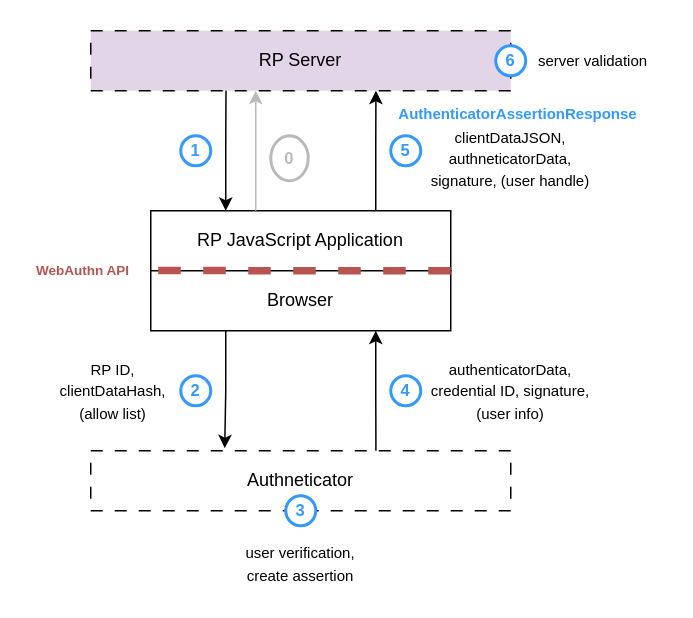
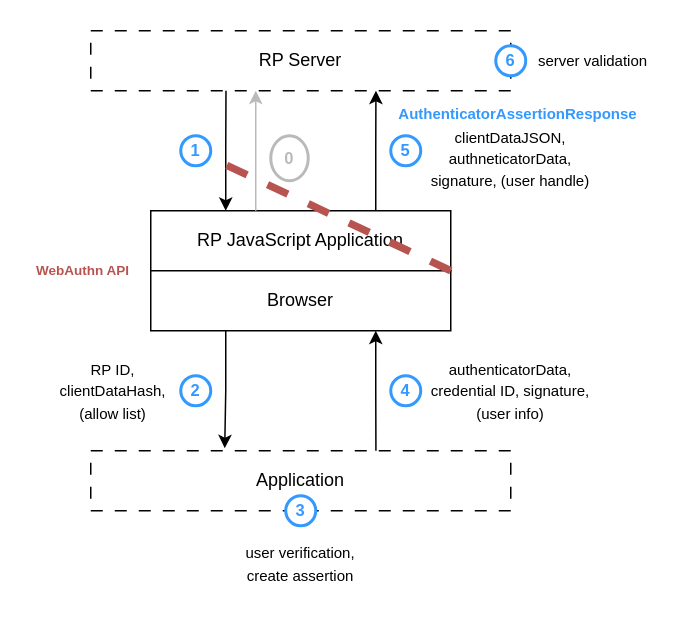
  <mxCell id="0" />
  <mxCell id="1" parent="0" />
  <mxCell id="2" value="RP JavaScript Application" style="rounded=0;whiteSpace=wrap;html=1;" parent="1" vertex="1"><mxGeometry x="100" y="140" width="200" height="40" as="geometry" /></mxCell>
- <mxCell id="3" value="RP Server" style="rounded=0;whiteSpace=wrap;html=1;dashed=1;dashPattern=8 8;fillColor=#e1d5e7;" parent="1" vertex="1"><mxGeometry x="60" y="20" width="280" height="40" as="geometry" /></mxCell>
- <mxCell id="4" value="Authneticator" style="rounded=0;whiteSpace=wrap;html=1;dashed=1;dashPattern=8 8;" parent="1" vertex="1"><mxGeometry x="60" y="300" width="280" height="40" as="geometry" /></mxCell>
+ <mxCell id="3" value="RP Server" style="rounded=0;whiteSpace=wrap;html=1;dashed=1;dashPattern=8 8;" parent="1" vertex="1"><mxGeometry x="60" y="20" width="280" height="40" as="geometry" /></mxCell>
+ <mxCell id="4" value="Application" style="rounded=0;whiteSpace=wrap;html=1;dashed=1;dashPattern=8 8;" parent="1" vertex="1"><mxGeometry x="60" y="300" width="280" height="40" as="geometry" /></mxCell>
  <mxCell id="5" value="Browser" style="rounded=0;whiteSpace=wrap;html=1;" parent="1" vertex="1"><mxGeometry x="100" y="180" width="200" height="40" as="geometry" /></mxCell>
  <mxCell id="6" style="edgeStyle=orthogonalEdgeStyle;rounded=0;orthogonalLoop=1;jettySize=auto;html=1;exitX=0.25;exitY=1;exitDx=0;exitDy=0;entryX=0.319;entryY=-0.042;entryDx=0;entryDy=0;entryPerimeter=0;" parent="1" source="5" target="4" edge="1"><mxGeometry relative="1" as="geometry" /></mxCell>
  <mxCell id="7" style="edgeStyle=orthogonalEdgeStyle;rounded=0;orthogonalLoop=1;jettySize=auto;html=1;exitX=0.75;exitY=1;exitDx=0;exitDy=0;entryX=0.679;entryY=0;entryDx=0;entryDy=0;entryPerimeter=0;startArrow=classic;startFill=1;endArrow=none;" parent="1" source="5" target="4" edge="1"><mxGeometry relative="1" as="geometry" /></mxCell>
  <mxCell id="8" style="edgeStyle=orthogonalEdgeStyle;rounded=0;orthogonalLoop=1;jettySize=auto;html=1;exitX=0.25;exitY=0;exitDx=0;exitDy=0;entryX=0.322;entryY=1;entryDx=0;entryDy=0;entryPerimeter=0;startArrow=classic;startFill=1;endArrow=none;" parent="1" source="2" target="3" edge="1"><mxGeometry relative="1" as="geometry" /></mxCell>
  <mxCell id="9" style="edgeStyle=orthogonalEdgeStyle;rounded=0;orthogonalLoop=1;jettySize=auto;html=1;exitX=0.75;exitY=0;exitDx=0;exitDy=0;entryX=0.679;entryY=1;entryDx=0;entryDy=0;entryPerimeter=0;" parent="1" source="2" target="3" edge="1"><mxGeometry relative="1" as="geometry" /></mxCell>
  <mxCell id="10" style="edgeStyle=orthogonalEdgeStyle;rounded=0;orthogonalLoop=1;jettySize=auto;html=1;exitX=0.75;exitY=0;exitDx=0;exitDy=0;entryX=0.679;entryY=1;entryDx=0;entryDy=0;entryPerimeter=0;fillColor=#f5f5f5;strokeColor=#BABABA;" parent="1" edge="1"><mxGeometry relative="1" as="geometry"><mxPoint x="170" y="140" as="sourcePoint" /><mxPoint x="170" y="60" as="targetPoint" /></mxGeometry></mxCell>
- <mxCell id="11" value="" style="endArrow=none;dashed=1;html=1;strokeWidth=5;rounded=0;exitX=1;exitY=1;exitDx=0;exitDy=0;fillColor=#f8cecc;strokeColor=#b85450;curved=0;entryX=-0.016;entryY=-0.003;entryDx=0;entryDy=0;entryPerimeter=0;" parent="1" source="2" target="5" edge="1"><mxGeometry width="50" height="50" relative="1" as="geometry"><mxPoint x="80" y="180" as="sourcePoint" /><mxPoint x="60" y="180" as="targetPoint" /></mxGeometry></mxCell>
+ <mxCell id="11" value="" style="endArrow=none;dashed=1;html=1;strokeWidth=5;rounded=0;exitX=1;exitY=1;exitDx=0;exitDy=0;fillColor=#f8cecc;strokeColor=#b85450;curved=0;" parent="1" source="2" target="12" edge="1"><mxGeometry width="50" height="50" relative="1" as="geometry"><mxPoint x="80" y="180" as="sourcePoint" /><mxPoint x="60" y="180" as="targetPoint" /></mxGeometry></mxCell>
  <mxCell id="12" value="&lt;font&gt;1&lt;/font&gt;" style="ellipse;whiteSpace=wrap;html=1;fillColor=default;strokeColor=#3399FF;strokeWidth=2;fontColor=#3399FF;fontSize=11;verticalAlign=middle;fontStyle=1" parent="1" vertex="1"><mxGeometry x="120" y="90" width="20" height="20" as="geometry" /></mxCell>
  <mxCell id="13" value="&lt;font&gt;2&lt;/font&gt;" style="ellipse;whiteSpace=wrap;html=1;fillColor=default;strokeColor=#3399FF;strokeWidth=2;fontColor=#3399FF;fontSize=11;verticalAlign=middle;fontStyle=1" parent="1" vertex="1"><mxGeometry x="120" y="250" width="20" height="20" as="geometry" /></mxCell>
  <mxCell id="14" value="&lt;font&gt;4&lt;/font&gt;" style="ellipse;whiteSpace=wrap;html=1;fillColor=default;strokeColor=#3399FF;strokeWidth=2;fontColor=#3399FF;fontSize=11;verticalAlign=middle;fontStyle=1" parent="1" vertex="1"><mxGeometry x="260" y="250" width="20" height="20" as="geometry" /></mxCell>
  <mxCell id="15" value="5" style="ellipse;whiteSpace=wrap;html=1;fillColor=default;strokeColor=#3399FF;strokeWidth=2;fontColor=#3399FF;fontSize=11;verticalAlign=middle;fontStyle=1" parent="1" vertex="1"><mxGeometry x="260" y="90" width="20" height="20" as="geometry" /></mxCell>
  <mxCell id="16" value="6" style="ellipse;whiteSpace=wrap;html=1;fillColor=default;strokeColor=#3399FF;strokeWidth=2;fontColor=#3399FF;fontSize=11;verticalAlign=middle;fontStyle=1" parent="1" vertex="1"><mxGeometry x="330" y="30" width="20" height="20" as="geometry" /></mxCell>
  <mxCell id="17" value="3" style="ellipse;whiteSpace=wrap;html=1;fillColor=default;strokeColor=#3399FF;strokeWidth=2;fontColor=#3399FF;fontSize=11;verticalAlign=middle;fontStyle=1" parent="1" vertex="1"><mxGeometry x="190" y="330" width="20" height="20" as="geometry" /></mxCell>
  <mxCell id="18" value="0" style="ellipse;whiteSpace=wrap;html=1;fillColor=default;strokeColor=#BABABA;strokeWidth=2;fontColor=#BABABA;fontSize=11;verticalAlign=middle;fontStyle=1" parent="1" vertex="1"><mxGeometry x="180" y="90" width="25" height="30" as="geometry" /></mxCell>
  <mxCell id="19" value="&lt;font style=&quot;font-size: 10px;&quot;&gt;RP ID,&lt;br&gt;clientDataHash,&lt;br&gt;(allow list)&lt;/font&gt;" style="text;html=1;align=center;verticalAlign=middle;whiteSpace=wrap;rounded=0;" parent="1" vertex="1"><mxGeometry x="40" y="245" width="70" height="30" as="geometry" /></mxCell>
  <mxCell id="20" value="&lt;span style=&quot;font-size: 10px;&quot;&gt;authenticatorData,&lt;br&gt;&lt;/span&gt;&lt;span style=&quot;font-size: 10px;&quot;&gt;credential ID,&amp;nbsp;&lt;/span&gt;&lt;span style=&quot;font-size: 10px;&quot;&gt;signature,&lt;/span&gt;&lt;div&gt;&lt;span style=&quot;font-size: 10px;&quot;&gt;(user info)&lt;/span&gt;&lt;/div&gt;" style="text;html=1;align=center;verticalAlign=middle;whiteSpace=wrap;rounded=0;" parent="1" vertex="1"><mxGeometry x="285" y="245" width="110" height="30" as="geometry" /></mxCell>
  <mxCell id="21" value="&lt;span style=&quot;font-size: 10px;&quot;&gt;user verification,&lt;br&gt;create assertion&lt;/span&gt;" style="text;html=1;align=center;verticalAlign=middle;whiteSpace=wrap;rounded=0;" parent="1" vertex="1"><mxGeometry x="155" y="360" width="90" height="30" as="geometry" /></mxCell>
  <mxCell id="22" value="&lt;span style=&quot;font-size: 10px;&quot;&gt;clientDataJSON,&lt;br&gt;authneticatorData,&lt;br&gt;signature, (user handle)&lt;/span&gt;" style="text;html=1;align=center;verticalAlign=middle;whiteSpace=wrap;rounded=0;" parent="1" vertex="1"><mxGeometry x="280" y="90" width="120" height="30" as="geometry" /></mxCell>
  <mxCell id="23" value="&lt;span style=&quot;font-size: 10px;&quot;&gt;server validation&lt;/span&gt;" style="text;html=1;align=center;verticalAlign=middle;whiteSpace=wrap;rounded=0;" parent="1" vertex="1"><mxGeometry x="350" y="25" width="90" height="30" as="geometry" /></mxCell>
  <mxCell id="24" value="&lt;span style=&quot;font-size: 10px;&quot;&gt;AuthenticatorAssertionResponse&lt;/span&gt;" style="text;html=1;align=center;verticalAlign=middle;whiteSpace=wrap;rounded=0;fontColor=#3399FF;fontStyle=1" parent="1" vertex="1"><mxGeometry x="310" y="60" width="70" height="30" as="geometry" /></mxCell>
  <mxCell id="25" value="WebAuthn API" style="text;html=1;align=center;verticalAlign=middle;whiteSpace=wrap;rounded=0;fontColor=#B85450;fontStyle=1;fontSize=9;" parent="1" vertex="1"><mxGeometry x="20" y="170" width="70" height="20" as="geometry" /></mxCell>
